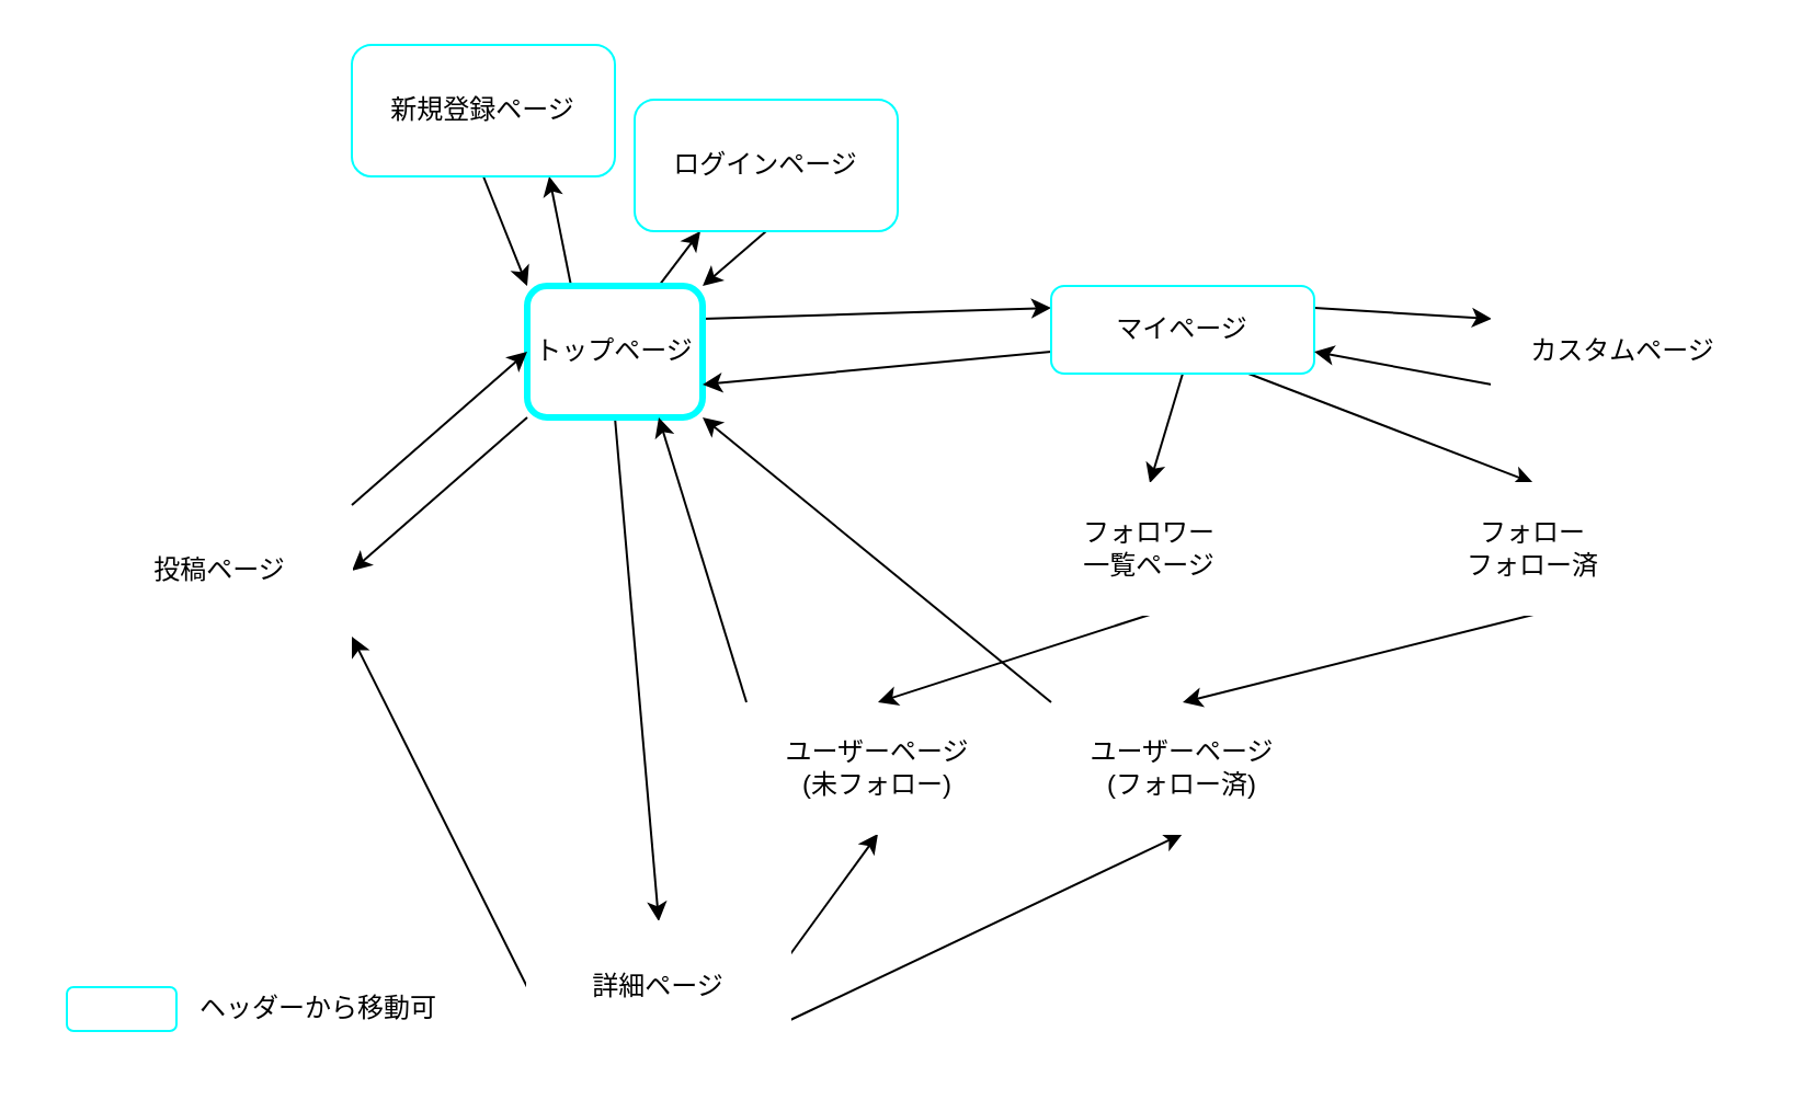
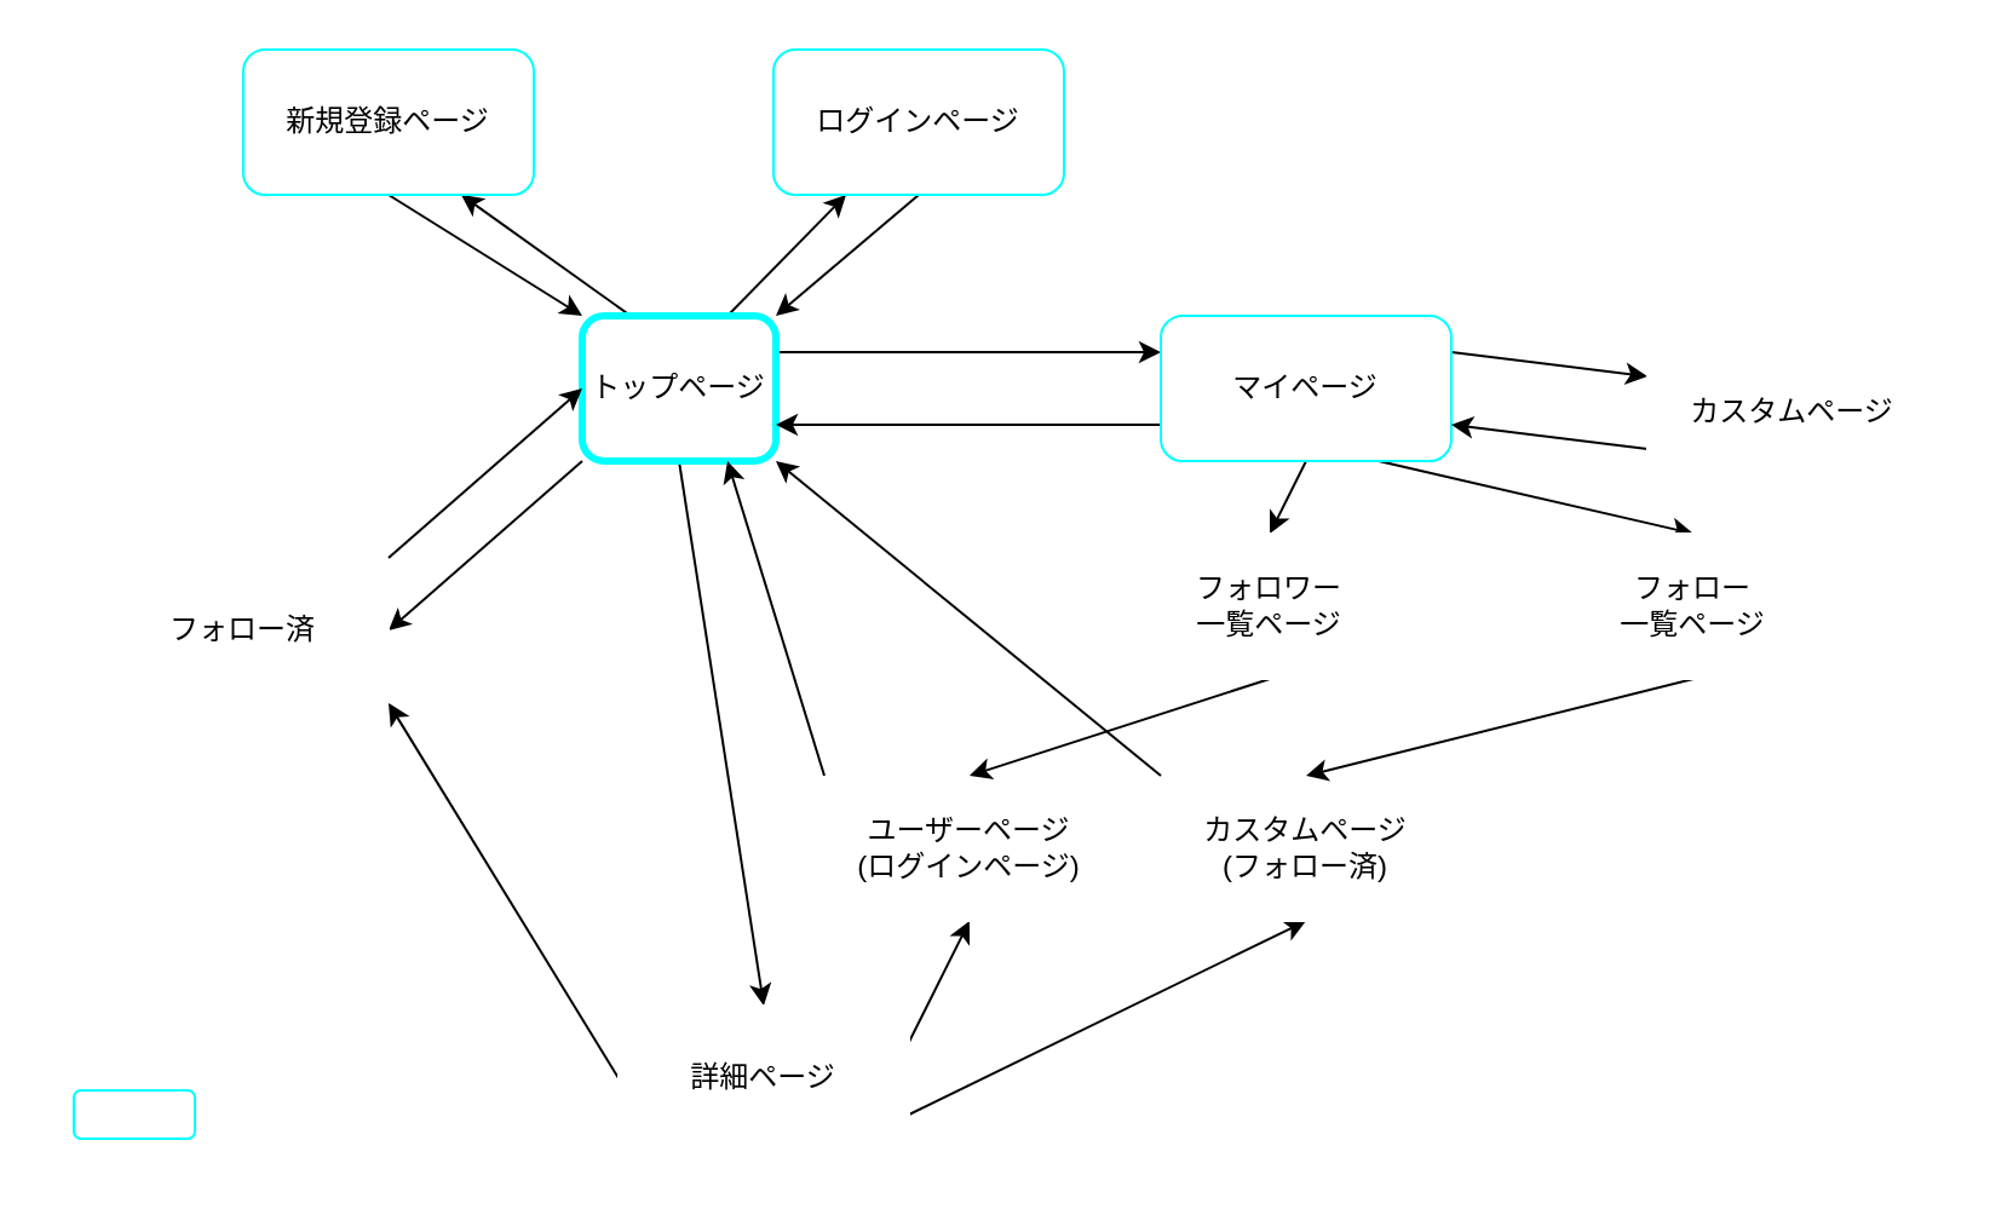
  <mxCell id="0" />
  <mxCell id="1" parent="0" />
  <mxCell id="2" style="edgeStyle=none;html=1;exitX=0.25;exitY=0;exitDx=0;exitDy=0;entryX=0.75;entryY=1;entryDx=0;entryDy=0;" edge="1" parent="1" source="7" target="9"><mxGeometry relative="1" as="geometry" /></mxCell>
  <mxCell id="3" style="edgeStyle=none;html=1;exitX=0.75;exitY=0;exitDx=0;exitDy=0;entryX=0.25;entryY=1;entryDx=0;entryDy=0;" edge="1" parent="1" source="7" target="11"><mxGeometry relative="1" as="geometry" /></mxCell>
  <mxCell id="4" style="edgeStyle=none;html=1;exitX=0.5;exitY=1;exitDx=0;exitDy=0;entryX=0.5;entryY=0;entryDx=0;entryDy=0;" edge="1" parent="1" source="7" target="20"><mxGeometry relative="1" as="geometry" /></mxCell>
  <mxCell id="5" style="edgeStyle=none;html=1;exitX=0;exitY=1;exitDx=0;exitDy=0;entryX=1;entryY=0.5;entryDx=0;entryDy=0;" edge="1" parent="1" source="7" target="22"><mxGeometry relative="1" as="geometry" /></mxCell>
  <mxCell id="6" style="edgeStyle=none;html=1;exitX=1;exitY=0.25;exitDx=0;exitDy=0;entryX=0;entryY=0.25;entryDx=0;entryDy=0;" edge="1" parent="1" source="7" target="16"><mxGeometry relative="1" as="geometry" /></mxCell>
  <mxCell id="7" value="トップページ" style="rounded=1;whiteSpace=wrap;html=1;strokeWidth=3;strokeColor=#00FFFF;" vertex="1" parent="1"><mxGeometry x="240" y="130" width="80" height="60" as="geometry" /></mxCell>
  <mxCell id="8" style="edgeStyle=none;html=1;exitX=0.5;exitY=1;exitDx=0;exitDy=0;entryX=0;entryY=0;entryDx=0;entryDy=0;" edge="1" parent="1" source="9" target="7"><mxGeometry relative="1" as="geometry" /></mxCell>
- <mxCell id="9" value="新規登録ページ" style="rounded=1;whiteSpace=wrap;html=1;strokeColor=#00FFFF;" vertex="1" parent="1"><mxGeometry x="160" y="20" width="120" height="60" as="geometry" /></mxCell>
+ <mxCell id="9" value="新規登録ページ" style="rounded=1;whiteSpace=wrap;html=1;strokeColor=#00FFFF;" vertex="1" parent="1"><mxGeometry x="100" y="20" width="120" height="60" as="geometry" /></mxCell>
  <mxCell id="10" style="edgeStyle=none;html=1;exitX=0.5;exitY=1;exitDx=0;exitDy=0;entryX=1;entryY=0;entryDx=0;entryDy=0;" edge="1" parent="1" source="11" target="7"><mxGeometry relative="1" as="geometry" /></mxCell>
- <mxCell id="11" value="ログインページ" style="rounded=1;whiteSpace=wrap;html=1;strokeColor=#00FFFF;" vertex="1" parent="1"><mxGeometry x="289" y="45" width="120" height="60" as="geometry" /></mxCell>
+ <mxCell id="11" value="ログインページ" style="rounded=1;whiteSpace=wrap;html=1;strokeColor=#00FFFF;" vertex="1" parent="1"><mxGeometry x="319" y="20" width="120" height="60" as="geometry" /></mxCell>
  <mxCell id="12" style="edgeStyle=none;html=1;exitX=0;exitY=0.75;exitDx=0;exitDy=0;entryX=1;entryY=0.75;entryDx=0;entryDy=0;" edge="1" parent="1" source="16" target="7"><mxGeometry relative="1" as="geometry" /></mxCell>
  <mxCell id="13" style="edgeStyle=none;html=1;exitX=1;exitY=0.25;exitDx=0;exitDy=0;entryX=0;entryY=0.25;entryDx=0;entryDy=0;" edge="1" parent="1" source="16" target="28"><mxGeometry relative="1" as="geometry" /></mxCell>
  <mxCell id="14" style="edgeStyle=none;html=1;exitX=0.75;exitY=1;exitDx=0;exitDy=0;entryX=0.5;entryY=0;entryDx=0;entryDy=0;" edge="1" parent="1" source="16" target="30"><mxGeometry relative="1" as="geometry" /></mxCell>
  <mxCell id="15" style="edgeStyle=none;html=1;exitX=0.5;exitY=1;exitDx=0;exitDy=0;entryX=0.5;entryY=0;entryDx=0;entryDy=0;" edge="1" parent="1" source="16" target="32"><mxGeometry relative="1" as="geometry" /></mxCell>
- <mxCell id="16" value="マイページ" style="rounded=1;whiteSpace=wrap;html=1;strokeColor=#00FFFF;strokeWidth=1;" vertex="1" parent="1"><mxGeometry x="479" y="130" width="120" height="40" as="geometry" /></mxCell>
+ <mxCell id="16" value="マイページ" style="rounded=1;whiteSpace=wrap;html=1;strokeColor=#00FFFF;strokeWidth=1;" vertex="1" parent="1"><mxGeometry x="479" y="130" width="120" height="60" as="geometry" /></mxCell>
  <mxCell id="17" style="edgeStyle=none;html=1;exitX=0;exitY=0.5;exitDx=0;exitDy=0;entryX=1;entryY=1;entryDx=0;entryDy=0;" edge="1" parent="1" source="20" target="22"><mxGeometry relative="1" as="geometry" /></mxCell>
  <mxCell id="18" style="edgeStyle=none;html=1;exitX=1;exitY=0.75;exitDx=0;exitDy=0;entryX=0.5;entryY=1;entryDx=0;entryDy=0;" edge="1" parent="1" source="20" target="24"><mxGeometry relative="1" as="geometry" /></mxCell>
  <mxCell id="19" style="edgeStyle=none;html=1;exitX=1;exitY=0.25;exitDx=0;exitDy=0;entryX=0.5;entryY=1;entryDx=0;entryDy=0;" edge="1" parent="1" source="20" target="26"><mxGeometry relative="1" as="geometry" /></mxCell>
- <mxCell id="20" value="詳細ページ" style="rounded=1;whiteSpace=wrap;html=1;strokeColor=#FFFFFF;strokeWidth=1;" vertex="1" parent="1"><mxGeometry x="240" y="420" width="120" height="60" as="geometry" /></mxCell>
+ <mxCell id="20" value="詳細ページ" style="rounded=1;whiteSpace=wrap;html=1;strokeColor=#FFFFFF;strokeWidth=1;" vertex="1" parent="1"><mxGeometry x="255" y="415" width="120" height="60" as="geometry" /></mxCell>
  <mxCell id="21" style="edgeStyle=none;html=1;exitX=1;exitY=0;exitDx=0;exitDy=0;entryX=0;entryY=0.5;entryDx=0;entryDy=0;" edge="1" parent="1" source="22" target="7"><mxGeometry relative="1" as="geometry" /></mxCell>
- <mxCell id="22" value="投稿ページ" style="rounded=1;whiteSpace=wrap;html=1;strokeColor=#FFFFFF;strokeWidth=1;" vertex="1" parent="1"><mxGeometry x="40" y="230" width="120" height="60" as="geometry" /></mxCell>
+ <mxCell id="22" value="フォロー済" style="rounded=1;whiteSpace=wrap;html=1;strokeColor=#FFFFFF;strokeWidth=1;" vertex="1" parent="1"><mxGeometry x="40" y="230" width="120" height="60" as="geometry" /></mxCell>
  <mxCell id="23" style="edgeStyle=none;html=1;exitX=0;exitY=0;exitDx=0;exitDy=0;entryX=1;entryY=1;entryDx=0;entryDy=0;" edge="1" parent="1" source="24" target="7"><mxGeometry relative="1" as="geometry" /></mxCell>
- <mxCell id="24" value="ユーザーページ&lt;br&gt;(フォロー済)" style="rounded=1;whiteSpace=wrap;html=1;strokeColor=#FFFFFF;strokeWidth=1;" vertex="1" parent="1"><mxGeometry x="479" y="320" width="120" height="60" as="geometry" /></mxCell>
+ <mxCell id="24" value="カスタムページ&lt;br&gt;(フォロー済)" style="rounded=1;whiteSpace=wrap;html=1;strokeColor=#FFFFFF;strokeWidth=1;" vertex="1" parent="1"><mxGeometry x="479" y="320" width="120" height="60" as="geometry" /></mxCell>
  <mxCell id="25" style="edgeStyle=none;html=1;exitX=0;exitY=0;exitDx=0;exitDy=0;entryX=0.75;entryY=1;entryDx=0;entryDy=0;" edge="1" parent="1" source="26" target="7"><mxGeometry relative="1" as="geometry" /></mxCell>
- <mxCell id="26" value="ユーザーページ&lt;br&gt;(未フォロー)" style="rounded=1;whiteSpace=wrap;html=1;strokeColor=#FFFFFF;strokeWidth=1;" vertex="1" parent="1"><mxGeometry x="340" y="320" width="120" height="60" as="geometry" /></mxCell>
+ <mxCell id="26" value="ユーザーページ&lt;br&gt;(ログインページ)" style="rounded=1;whiteSpace=wrap;html=1;strokeColor=#FFFFFF;strokeWidth=1;" vertex="1" parent="1"><mxGeometry x="340" y="320" width="120" height="60" as="geometry" /></mxCell>
  <mxCell id="27" style="edgeStyle=none;html=1;exitX=0;exitY=0.75;exitDx=0;exitDy=0;entryX=1;entryY=0.75;entryDx=0;entryDy=0;" edge="1" parent="1" source="28" target="16"><mxGeometry relative="1" as="geometry" /></mxCell>
- <mxCell id="28" value="カスタムページ" style="rounded=1;whiteSpace=wrap;html=1;strokeColor=#FFFFFF;strokeWidth=1;" vertex="1" parent="1"><mxGeometry x="680" y="130" width="120" height="60" as="geometry" /></mxCell>
+ <mxCell id="28" value="カスタムページ" style="rounded=1;whiteSpace=wrap;html=1;strokeColor=#FFFFFF;strokeWidth=1;" vertex="1" parent="1"><mxGeometry x="680" y="140" width="120" height="60" as="geometry" /></mxCell>
  <mxCell id="29" style="edgeStyle=none;html=1;exitX=0.5;exitY=1;exitDx=0;exitDy=0;entryX=0.5;entryY=0;entryDx=0;entryDy=0;" edge="1" parent="1" source="30" target="24"><mxGeometry relative="1" as="geometry" /></mxCell>
- <mxCell id="30" value="フォロー&lt;br&gt;フォロー済" style="rounded=1;whiteSpace=wrap;html=1;strokeColor=#FFFFFF;strokeWidth=1;" vertex="1" parent="1"><mxGeometry x="639" y="220" width="120" height="60" as="geometry" /></mxCell>
+ <mxCell id="30" value="フォロー&lt;br&gt;一覧ページ" style="rounded=1;whiteSpace=wrap;html=1;strokeColor=#FFFFFF;strokeWidth=1;" vertex="1" parent="1"><mxGeometry x="639" y="220" width="120" height="60" as="geometry" /></mxCell>
  <mxCell id="31" style="edgeStyle=none;html=1;exitX=0.5;exitY=1;exitDx=0;exitDy=0;entryX=0.5;entryY=0;entryDx=0;entryDy=0;" edge="1" parent="1" source="32" target="26"><mxGeometry relative="1" as="geometry" /></mxCell>
  <mxCell id="32" value="フォロワー&lt;br&gt;一覧ページ" style="rounded=1;whiteSpace=wrap;html=1;strokeColor=#FFFFFF;strokeWidth=1;" vertex="1" parent="1"><mxGeometry x="464" y="220" width="120" height="60" as="geometry" /></mxCell>
  <mxCell id="33" value="" style="group" vertex="1" connectable="0" parent="1"><mxGeometry x="20" y="440" width="190" height="40" as="geometry" /></mxCell>
  <mxCell id="34" value="" style="rounded=0;whiteSpace=wrap;html=1;strokeColor=#FFFFFF;strokeWidth=1;container=0;" vertex="1" parent="33"><mxGeometry width="190" height="40" as="geometry" /></mxCell>
  <mxCell id="35" value="" style="rounded=1;whiteSpace=wrap;html=1;strokeColor=#00FFFF;strokeWidth=1;" vertex="1" parent="33"><mxGeometry x="10" y="10" width="50" height="20" as="geometry" /></mxCell>
- <mxCell id="36" value="ヘッダーから移動可" style="rounded=0;whiteSpace=wrap;html=1;strokeColor=#FFFFFF;strokeWidth=1;opacity=0;" vertex="1" parent="33"><mxGeometry x="70" y="10" width="110" height="20" as="geometry" /></mxCell>
